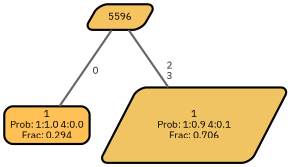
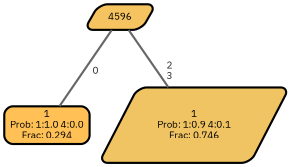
  graph {
    fontname="IBM Plex Sans"
    ranksep="0 equally"
    splines=straight
    node [color=black fontcolor=black fontname="IBM Plex Sans" penwidth=3 shape=parallelogram style="filled, rounded"]
    edge [color=gray40 fontcolor=grey14 fontname="IBM Plex Sans" fontweight=bold penwidth=3 style=solid]
    n1 [fillcolor="#ffc155" label="1\nProb: 1:1.0 4:0.0\nFrac: 0.294" shape=box]
-   n2 [fillcolor="#f5c35f" label=5596]
-   n3 [fillcolor="#f0c463" label="1\nProb: 1:0.9 4:0.1\nFrac: 0.706"]
+   n2 [fillcolor="#f5c35f" label=4596]
+   n3 [fillcolor="#f0c463" label="1\nProb: 1:0.9 4:0.1\nFrac: 0.746"]
    subgraph sub_1 {
      rank=same
    }
    n2 -- n1 [label=" 0"]
    n2 -- n3 [label=" 2\n 3"]
  }
